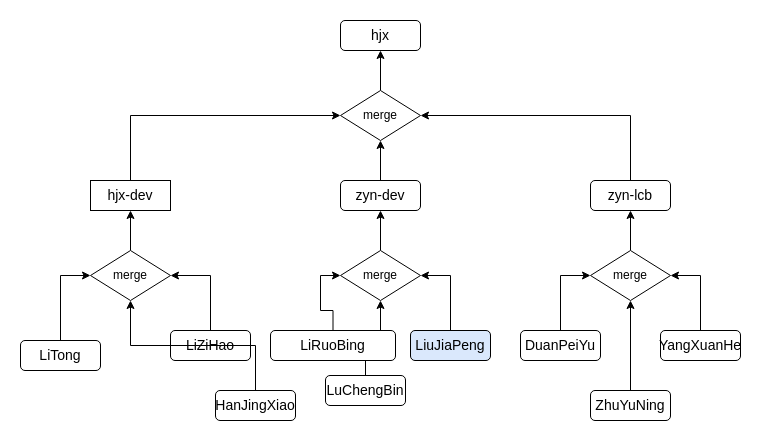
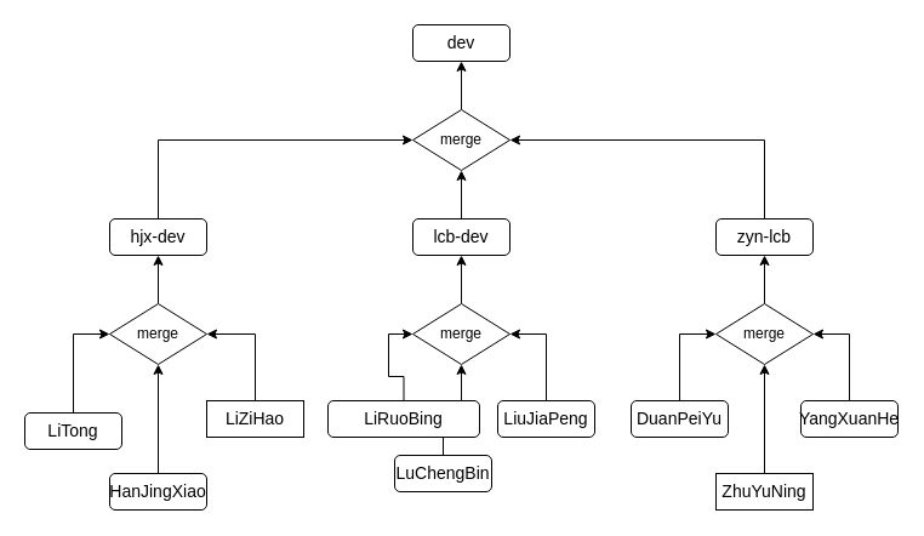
  <mxCell id="0" />
  <mxCell id="1" parent="0" />
- <mxCell id="2" value="&lt;font style=&quot;font-size: 14px;&quot;&gt;hjx&lt;/font&gt;" style="rounded=1;whiteSpace=wrap;html=1;" vertex="1" parent="1"><mxGeometry x="340" y="20" width="80" height="30" as="geometry" /></mxCell>
+ <mxCell id="2" value="&lt;font style=&quot;font-size: 14px;&quot;&gt;dev&lt;/font&gt;" style="rounded=1;whiteSpace=wrap;html=1;" vertex="1" parent="1"><mxGeometry x="340" y="20" width="80" height="30" as="geometry" /></mxCell>
  <mxCell id="3" style="edgeStyle=orthogonalEdgeStyle;rounded=0;orthogonalLoop=1;jettySize=auto;html=1;exitX=0.5;exitY=0;exitDx=0;exitDy=0;entryX=0;entryY=0.5;entryDx=0;entryDy=0;" edge="1" parent="1" source="4" target="10"><mxGeometry relative="1" as="geometry" /></mxCell>
- <mxCell id="4" value="&lt;font style=&quot;font-size: 14px;&quot;&gt;hjx-dev&lt;/font&gt;" style="whiteSpace=wrap;html=1;rounded=0;" vertex="1" parent="1"><mxGeometry x="90" y="180" width="80" height="30" as="geometry" /></mxCell>
+ <mxCell id="4" value="&lt;font style=&quot;font-size: 14px;&quot;&gt;hjx-dev&lt;/font&gt;" style="rounded=1;whiteSpace=wrap;html=1;" vertex="1" parent="1"><mxGeometry x="90" y="180" width="80" height="30" as="geometry" /></mxCell>
  <mxCell id="5" style="edgeStyle=orthogonalEdgeStyle;rounded=0;orthogonalLoop=1;jettySize=auto;html=1;exitX=0.5;exitY=0;exitDx=0;exitDy=0;entryX=1;entryY=0.5;entryDx=0;entryDy=0;" edge="1" parent="1" source="6" target="10"><mxGeometry relative="1" as="geometry" /></mxCell>
  <mxCell id="6" value="&lt;font style=&quot;font-size: 14px;&quot;&gt;zyn-lcb&lt;/font&gt;" style="rounded=1;whiteSpace=wrap;html=1;" vertex="1" parent="1"><mxGeometry x="590" y="180" width="80" height="30" as="geometry" /></mxCell>
  <mxCell id="7" style="edgeStyle=orthogonalEdgeStyle;rounded=0;orthogonalLoop=1;jettySize=auto;html=1;exitX=0.5;exitY=0;exitDx=0;exitDy=0;entryX=0.5;entryY=1;entryDx=0;entryDy=0;" edge="1" parent="1" source="8" target="10"><mxGeometry relative="1" as="geometry" /></mxCell>
- <mxCell id="8" value="&lt;font style=&quot;font-size: 14px;&quot;&gt;zyn-dev&lt;/font&gt;" style="rounded=1;whiteSpace=wrap;html=1;" vertex="1" parent="1"><mxGeometry x="340" y="180" width="80" height="30" as="geometry" /></mxCell>
+ <mxCell id="8" value="&lt;font style=&quot;font-size: 14px;&quot;&gt;lcb-dev&lt;/font&gt;" style="rounded=1;whiteSpace=wrap;html=1;" vertex="1" parent="1"><mxGeometry x="340" y="180" width="80" height="30" as="geometry" /></mxCell>
  <mxCell id="9" style="edgeStyle=orthogonalEdgeStyle;rounded=0;orthogonalLoop=1;jettySize=auto;html=1;exitX=0.5;exitY=0;exitDx=0;exitDy=0;entryX=0.5;entryY=1;entryDx=0;entryDy=0;" edge="1" parent="1" source="10" target="2"><mxGeometry relative="1" as="geometry" /></mxCell>
  <mxCell id="10" value="merge" style="rhombus;whiteSpace=wrap;html=1;" vertex="1" parent="1"><mxGeometry x="340" y="90" width="80" height="50" as="geometry" /></mxCell>
  <mxCell id="11" style="edgeStyle=orthogonalEdgeStyle;rounded=0;orthogonalLoop=1;jettySize=auto;html=1;exitX=0.5;exitY=0;exitDx=0;exitDy=0;entryX=0.5;entryY=1;entryDx=0;entryDy=0;" edge="1" parent="1" source="12" target="6"><mxGeometry relative="1" as="geometry" /></mxCell>
  <mxCell id="12" value="merge" style="rhombus;whiteSpace=wrap;html=1;" vertex="1" parent="1"><mxGeometry x="590" y="250" width="80" height="50" as="geometry" /></mxCell>
  <mxCell id="13" style="edgeStyle=orthogonalEdgeStyle;rounded=0;orthogonalLoop=1;jettySize=auto;html=1;exitX=0.5;exitY=0;exitDx=0;exitDy=0;entryX=0.5;entryY=1;entryDx=0;entryDy=0;" edge="1" parent="1" source="14" target="8"><mxGeometry relative="1" as="geometry" /></mxCell>
  <mxCell id="14" value="merge" style="rhombus;whiteSpace=wrap;html=1;" vertex="1" parent="1"><mxGeometry x="340" y="250" width="80" height="50" as="geometry" /></mxCell>
  <mxCell id="15" style="edgeStyle=orthogonalEdgeStyle;rounded=0;orthogonalLoop=1;jettySize=auto;html=1;exitX=0.5;exitY=0;exitDx=0;exitDy=0;entryX=0.5;entryY=1;entryDx=0;entryDy=0;" edge="1" parent="1" source="16" target="4"><mxGeometry relative="1" as="geometry" /></mxCell>
  <mxCell id="16" value="merge" style="rhombus;whiteSpace=wrap;html=1;" vertex="1" parent="1"><mxGeometry x="90" y="250" width="80" height="50" as="geometry" /></mxCell>
  <mxCell id="17" style="edgeStyle=orthogonalEdgeStyle;rounded=0;orthogonalLoop=1;jettySize=auto;html=1;exitX=0.5;exitY=0;exitDx=0;exitDy=0;entryX=0.5;entryY=1;entryDx=0;entryDy=0;" edge="1" parent="1" source="18" target="14"><mxGeometry relative="1" as="geometry" /></mxCell>
  <mxCell id="18" value="&lt;span style=&quot;font-size: 14px;&quot;&gt;LuChengBin&lt;/span&gt;" style="rounded=1;whiteSpace=wrap;html=1;" vertex="1" parent="1"><mxGeometry x="325" y="375" width="80" height="30" as="geometry" /></mxCell>
  <mxCell id="19" style="edgeStyle=orthogonalEdgeStyle;rounded=0;orthogonalLoop=1;jettySize=auto;html=1;exitX=0.5;exitY=0;exitDx=0;exitDy=0;entryX=0;entryY=0.5;entryDx=0;entryDy=0;" edge="1" parent="1" source="20" target="14"><mxGeometry relative="1" as="geometry" /></mxCell>
  <mxCell id="20" value="&lt;font style=&quot;font-size: 14px;&quot;&gt;LiRuoBing&lt;/font&gt;" style="rounded=1;whiteSpace=wrap;html=1;" vertex="1" parent="1"><mxGeometry x="270" y="330" width="125" height="30" as="geometry" /></mxCell>
  <mxCell id="21" style="edgeStyle=orthogonalEdgeStyle;rounded=0;orthogonalLoop=1;jettySize=auto;html=1;exitX=0.5;exitY=0;exitDx=0;exitDy=0;entryX=1;entryY=0.5;entryDx=0;entryDy=0;" edge="1" parent="1" source="22" target="16"><mxGeometry relative="1" as="geometry" /></mxCell>
- <mxCell id="22" value="&lt;font style=&quot;font-size: 14px;&quot;&gt;LiZiHao&lt;/font&gt;" style="rounded=1;whiteSpace=wrap;html=1;" vertex="1" parent="1"><mxGeometry x="170" y="330" width="80" height="30" as="geometry" /></mxCell>
+ <mxCell id="22" value="&lt;font style=&quot;font-size: 14px;&quot;&gt;LiZiHao&lt;/font&gt;" style="whiteSpace=wrap;html=1;rounded=0;" vertex="1" parent="1"><mxGeometry x="170" y="330" width="80" height="30" as="geometry" /></mxCell>
  <mxCell id="23" style="edgeStyle=orthogonalEdgeStyle;rounded=0;orthogonalLoop=1;jettySize=auto;html=1;exitX=0.5;exitY=0;exitDx=0;exitDy=0;entryX=0.5;entryY=1;entryDx=0;entryDy=0;" edge="1" parent="1" source="24" target="16"><mxGeometry relative="1" as="geometry" /></mxCell>
- <mxCell id="24" value="&lt;font style=&quot;font-size: 14px;&quot;&gt;HanJingXiao&lt;/font&gt;" style="rounded=1;whiteSpace=wrap;html=1;" vertex="1" parent="1"><mxGeometry x="215" y="390" width="80" height="30" as="geometry" /></mxCell>
+ <mxCell id="24" value="&lt;font style=&quot;font-size: 14px;&quot;&gt;HanJingXiao&lt;/font&gt;" style="rounded=1;whiteSpace=wrap;html=1;" vertex="1" parent="1"><mxGeometry x="90" y="390" width="80" height="30" as="geometry" /></mxCell>
  <mxCell id="25" style="edgeStyle=orthogonalEdgeStyle;rounded=0;orthogonalLoop=1;jettySize=auto;html=1;exitX=0.5;exitY=0;exitDx=0;exitDy=0;entryX=0;entryY=0.5;entryDx=0;entryDy=0;" edge="1" parent="1" source="26" target="16"><mxGeometry relative="1" as="geometry" /></mxCell>
  <mxCell id="26" value="&lt;font style=&quot;font-size: 14px;&quot;&gt;LiTong&lt;/font&gt;" style="rounded=1;whiteSpace=wrap;html=1;" vertex="1" parent="1"><mxGeometry x="20" y="340" width="80" height="30" as="geometry" /></mxCell>
  <mxCell id="27" style="edgeStyle=orthogonalEdgeStyle;rounded=0;orthogonalLoop=1;jettySize=auto;html=1;exitX=0.5;exitY=0;exitDx=0;exitDy=0;entryX=1;entryY=0.5;entryDx=0;entryDy=0;" edge="1" parent="1" source="28" target="14"><mxGeometry relative="1" as="geometry" /></mxCell>
- <mxCell id="28" value="&lt;font style=&quot;font-size: 14px;&quot;&gt;LiuJiaPeng&lt;/font&gt;" style="rounded=1;whiteSpace=wrap;html=1;fillColor=#dae8fc;" vertex="1" parent="1"><mxGeometry x="410" y="330" width="80" height="30" as="geometry" /></mxCell>
+ <mxCell id="28" value="&lt;font style=&quot;font-size: 14px;&quot;&gt;LiuJiaPeng&lt;/font&gt;" style="rounded=1;whiteSpace=wrap;html=1;" vertex="1" parent="1"><mxGeometry x="410" y="330" width="80" height="30" as="geometry" /></mxCell>
  <mxCell id="29" style="edgeStyle=orthogonalEdgeStyle;rounded=0;orthogonalLoop=1;jettySize=auto;html=1;exitX=0.5;exitY=0;exitDx=0;exitDy=0;entryX=0.5;entryY=1;entryDx=0;entryDy=0;" edge="1" parent="1" source="30" target="12"><mxGeometry relative="1" as="geometry" /></mxCell>
- <mxCell id="30" value="&lt;span style=&quot;font-size: 14px;&quot;&gt;ZhuYuNing&lt;/span&gt;" style="rounded=1;whiteSpace=wrap;html=1;" vertex="1" parent="1"><mxGeometry x="590" y="390" width="80" height="30" as="geometry" /></mxCell>
+ <mxCell id="30" value="&lt;span style=&quot;font-size: 14px;&quot;&gt;ZhuYuNing&lt;/span&gt;" style="whiteSpace=wrap;html=1;rounded=0;" vertex="1" parent="1"><mxGeometry x="590" y="390" width="80" height="30" as="geometry" /></mxCell>
  <mxCell id="31" style="edgeStyle=orthogonalEdgeStyle;rounded=0;orthogonalLoop=1;jettySize=auto;html=1;exitX=0.5;exitY=0;exitDx=0;exitDy=0;entryX=0;entryY=0.5;entryDx=0;entryDy=0;" edge="1" parent="1" source="32" target="12"><mxGeometry relative="1" as="geometry" /></mxCell>
  <mxCell id="32" value="&lt;font style=&quot;font-size: 14px;&quot;&gt;DuanPeiYu&lt;/font&gt;" style="rounded=1;whiteSpace=wrap;html=1;" vertex="1" parent="1"><mxGeometry x="520" y="330" width="80" height="30" as="geometry" /></mxCell>
  <mxCell id="33" style="edgeStyle=orthogonalEdgeStyle;rounded=0;orthogonalLoop=1;jettySize=auto;html=1;exitX=0.5;exitY=0;exitDx=0;exitDy=0;entryX=1;entryY=0.5;entryDx=0;entryDy=0;" edge="1" parent="1" source="34" target="12"><mxGeometry relative="1" as="geometry" /></mxCell>
  <mxCell id="34" value="&lt;font style=&quot;font-size: 14px;&quot;&gt;YangXuanHe&lt;/font&gt;" style="rounded=1;whiteSpace=wrap;html=1;" vertex="1" parent="1"><mxGeometry x="660" y="330" width="80" height="30" as="geometry" /></mxCell>
